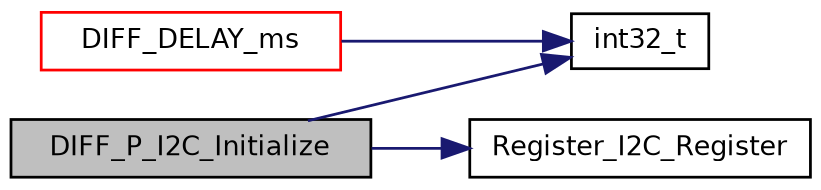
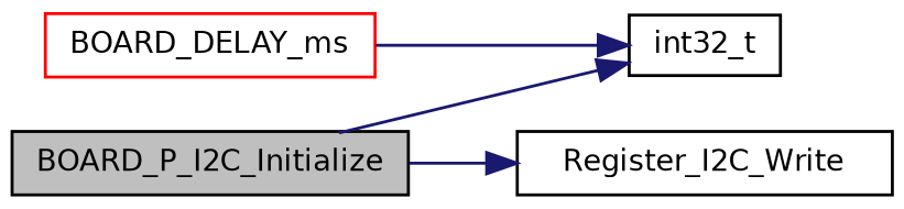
  digraph {
    rankdir=LR
    node [color=black fillcolor=white fontname=Helvetica fontsize=10 shape=record style=filled]
    edge [color=midnightblue fontname=Helvetica fontsize=10 labelfontname=Helvetica labelfontsize=10 style=solid]
-   n1 [fillcolor=grey75 fontcolor=black height=0.2 label=DIFF_P_I2C_Initialize width=0.4]
+   n1 [fillcolor=grey75 fontcolor=black height=0.2 label=BOARD_P_I2C_Initialize width=0.4]
    n2 [height=0.2 label=int32_t width=0.4]
-   n3 [height=0.2 label=Register_I2C_Register width=0.4]
-   n4 [color=red height=0.2 label=DIFF_DELAY_ms width=0.4]
+   n3 [height=0.2 label=Register_I2C_Write width=0.4]
+   n4 [color=red height=0.2 label=BOARD_DELAY_ms width=0.4]
    n1 -> n2
    n1 -> n3
    n4 -> n2
  }
